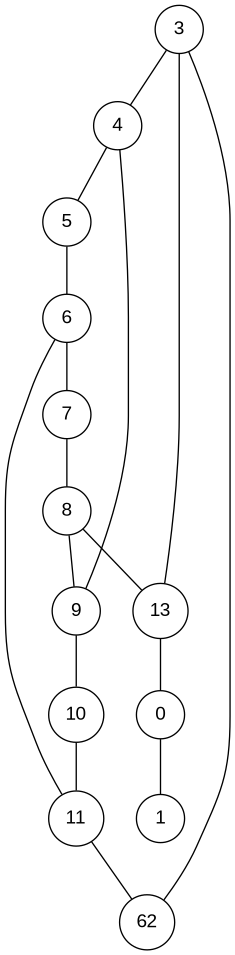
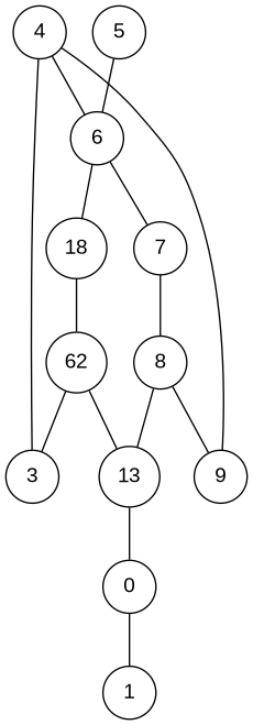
  graph {
    node [color=black fontname=Arial shape=circle]
    edge [color=black]
    0 [height=0.50 width=0.50]
    1 [height=0.50 width=0.50]
    5 [height=0.50 width=0.50]
    6 [height=0.50 width=0.50]
    3 [height=0.50 width=0.50]
    4 [height=0.50 width=0.50]
    7 [height=0.50 width=0.50]
    8 [height=0.50 width=0.50]
    9 [height=0.50 width=0.50]
-   10 [height=0.50 width=0.50]
-   11 [height=0.50 width=0.50]
+   11 [height=0.50 width=0.50 label=18]
    n12 [height=0.50 label=62 width=0.50]
    13 [height=0.50 width=0.50]
    0 -- 1
    5 -- 6
    6 -- 7
    6 -- 11
    3 -- 4
-   4 -- 5
+   4 -- 6
    4 -- 9
    7 -- 8
    8 -- 9
    8 -- 13
-   9 -- 10
-   10 -- 11
    11 -- n12
    n12 -- 3
-   3 -- 13
+   n12 -- 13
    13 -- 0
  }
